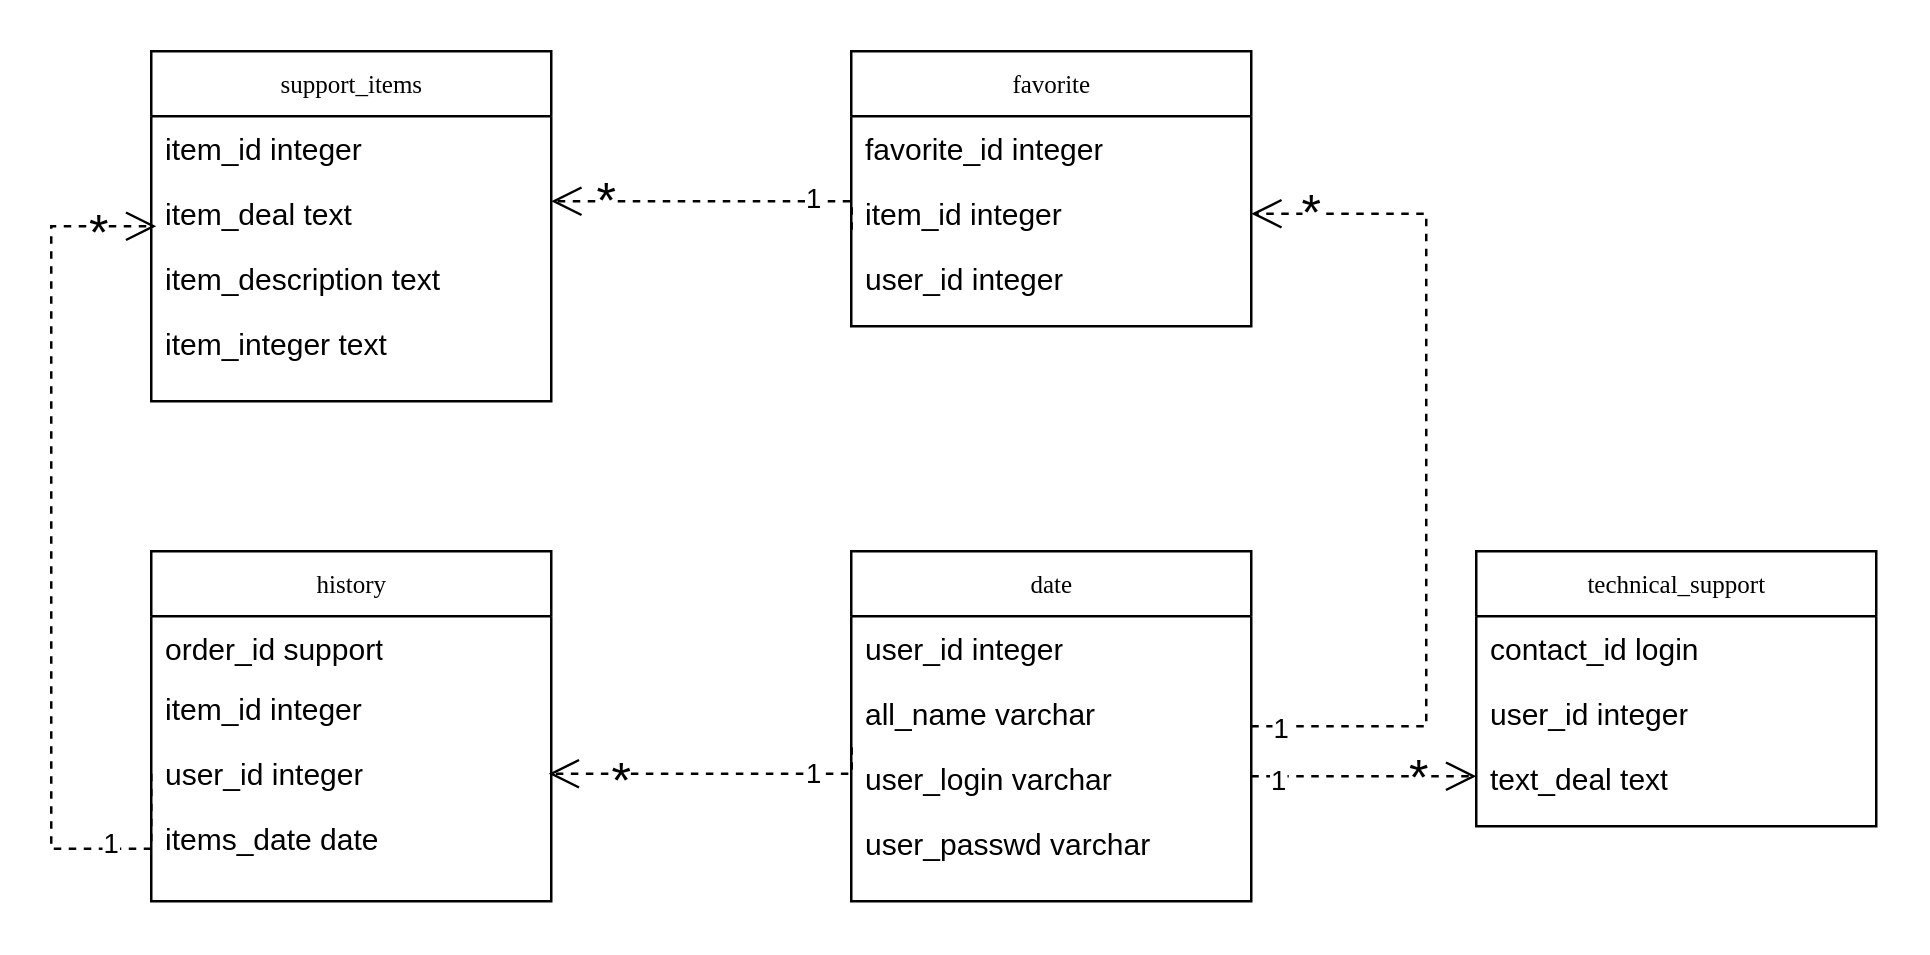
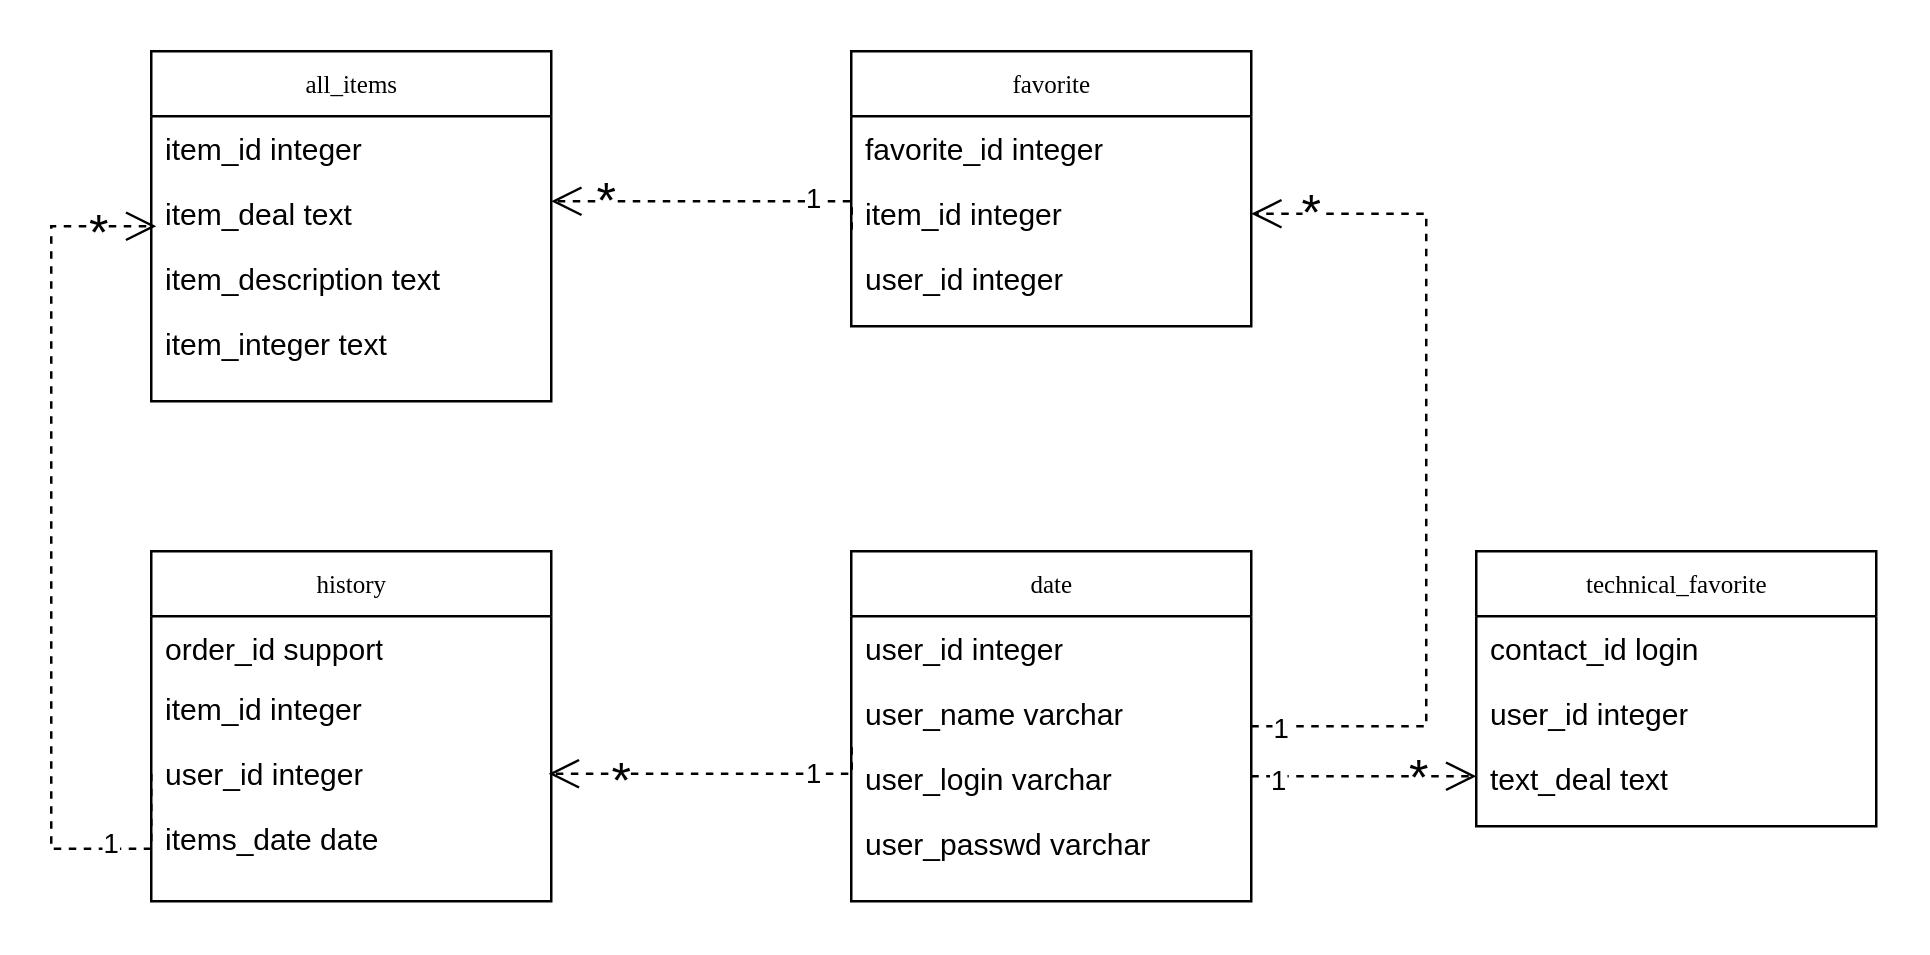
  <mxCell id="0" />
  <mxCell id="1" parent="0" />
- <mxCell id="2" value="support_items" style="swimlane;html=1;fontStyle=0;childLayout=stackLayout;horizontal=1;startSize=26;fillColor=none;horizontalStack=0;resizeParent=1;resizeLast=0;collapsible=1;marginBottom=0;swimlaneFillColor=#ffffff;rounded=0;shadow=0;comic=0;labelBackgroundColor=none;strokeWidth=1;fontFamily=Verdana;fontSize=10;align=center;" parent="1" vertex="1"><mxGeometry x="60" y="20" width="160" height="140" as="geometry" /></mxCell>
+ <mxCell id="2" value="all_items" style="swimlane;html=1;fontStyle=0;childLayout=stackLayout;horizontal=1;startSize=26;fillColor=none;horizontalStack=0;resizeParent=1;resizeLast=0;collapsible=1;marginBottom=0;swimlaneFillColor=#ffffff;rounded=0;shadow=0;comic=0;labelBackgroundColor=none;strokeWidth=1;fontFamily=Verdana;fontSize=10;align=center;" parent="1" vertex="1"><mxGeometry x="60" y="20" width="160" height="140" as="geometry" /></mxCell>
  <mxCell id="3" value="item_id integer" style="text;html=1;strokeColor=none;fillColor=none;align=left;verticalAlign=top;spacingLeft=4;spacingRight=4;whiteSpace=wrap;overflow=hidden;rotatable=0;points=[[0,0.5],[1,0.5]];portConstraint=eastwest;" parent="2" vertex="1"><mxGeometry y="26" width="160" height="26" as="geometry" /></mxCell>
  <mxCell id="4" value="item_deal text" style="text;html=1;strokeColor=none;fillColor=none;align=left;verticalAlign=top;spacingLeft=4;spacingRight=4;whiteSpace=wrap;overflow=hidden;rotatable=0;points=[[0,0.5],[1,0.5]];portConstraint=eastwest;" parent="2" vertex="1"><mxGeometry y="52" width="160" height="26" as="geometry" /></mxCell>
  <mxCell id="5" value="item_description text" style="text;html=1;strokeColor=none;fillColor=none;align=left;verticalAlign=top;spacingLeft=4;spacingRight=4;whiteSpace=wrap;overflow=hidden;rotatable=0;points=[[0,0.5],[1,0.5]];portConstraint=eastwest;" parent="2" vertex="1"><mxGeometry y="78" width="160" height="26" as="geometry" /></mxCell>
  <mxCell id="6" value="item_integer text" style="text;html=1;strokeColor=none;fillColor=none;align=left;verticalAlign=top;spacingLeft=4;spacingRight=4;whiteSpace=wrap;overflow=hidden;rotatable=0;points=[[0,0.5],[1,0.5]];portConstraint=eastwest;" vertex="1" parent="2"><mxGeometry y="104" width="160" height="26" as="geometry" /></mxCell>
  <mxCell id="7" value="history" style="swimlane;html=1;fontStyle=0;childLayout=stackLayout;horizontal=1;startSize=26;fillColor=none;horizontalStack=0;resizeParent=1;resizeLast=0;collapsible=1;marginBottom=0;swimlaneFillColor=#ffffff;rounded=0;shadow=0;comic=0;labelBackgroundColor=none;strokeWidth=1;fontFamily=Verdana;fontSize=10;align=center;" vertex="1" parent="1"><mxGeometry x="60" y="220" width="160" height="140" as="geometry" /></mxCell>
  <mxCell id="8" value="order_id support" style="text;html=1;strokeColor=none;fillColor=none;align=left;verticalAlign=top;spacingLeft=4;spacingRight=4;whiteSpace=wrap;overflow=hidden;rotatable=0;points=[[0,0.5],[1,0.5]];portConstraint=eastwest;" vertex="1" parent="7"><mxGeometry y="26" width="160" height="24" as="geometry" /></mxCell>
  <mxCell id="9" value="item_id integer" style="text;html=1;strokeColor=none;fillColor=none;align=left;verticalAlign=top;spacingLeft=4;spacingRight=4;whiteSpace=wrap;overflow=hidden;rotatable=0;points=[[0,0.5],[1,0.5]];portConstraint=eastwest;" vertex="1" parent="7"><mxGeometry y="50" width="160" height="26" as="geometry" /></mxCell>
  <mxCell id="10" value="user_id integer" style="text;html=1;strokeColor=none;fillColor=none;align=left;verticalAlign=top;spacingLeft=4;spacingRight=4;whiteSpace=wrap;overflow=hidden;rotatable=0;points=[[0,0.5],[1,0.5]];portConstraint=eastwest;" vertex="1" parent="7"><mxGeometry y="76" width="160" height="26" as="geometry" /></mxCell>
  <mxCell id="11" value="items_date date" style="text;html=1;strokeColor=none;fillColor=none;align=left;verticalAlign=top;spacingLeft=4;spacingRight=4;whiteSpace=wrap;overflow=hidden;rotatable=0;points=[[0,0.5],[1,0.5]];portConstraint=eastwest;" vertex="1" parent="7"><mxGeometry y="102" width="160" height="26" as="geometry" /></mxCell>
  <mxCell id="12" value="favorite" style="swimlane;html=1;fontStyle=0;childLayout=stackLayout;horizontal=1;startSize=26;fillColor=none;horizontalStack=0;resizeParent=1;resizeLast=0;collapsible=1;marginBottom=0;swimlaneFillColor=#ffffff;rounded=0;shadow=0;comic=0;labelBackgroundColor=none;strokeWidth=1;fontFamily=Verdana;fontSize=10;align=center;" vertex="1" parent="1"><mxGeometry x="340" y="20" width="160" height="110" as="geometry" /></mxCell>
  <mxCell id="13" value="favorite_id integer" style="text;html=1;strokeColor=none;fillColor=none;align=left;verticalAlign=top;spacingLeft=4;spacingRight=4;whiteSpace=wrap;overflow=hidden;rotatable=0;points=[[0,0.5],[1,0.5]];portConstraint=eastwest;" vertex="1" parent="12"><mxGeometry y="26" width="160" height="26" as="geometry" /></mxCell>
  <mxCell id="14" value="item_id integer" style="text;html=1;strokeColor=none;fillColor=none;align=left;verticalAlign=top;spacingLeft=4;spacingRight=4;whiteSpace=wrap;overflow=hidden;rotatable=0;points=[[0,0.5],[1,0.5]];portConstraint=eastwest;" vertex="1" parent="12"><mxGeometry y="52" width="160" height="26" as="geometry" /></mxCell>
  <mxCell id="15" value="user_id integer" style="text;html=1;strokeColor=none;fillColor=none;align=left;verticalAlign=top;spacingLeft=4;spacingRight=4;whiteSpace=wrap;overflow=hidden;rotatable=0;points=[[0,0.5],[1,0.5]];portConstraint=eastwest;" vertex="1" parent="12"><mxGeometry y="78" width="160" height="26" as="geometry" /></mxCell>
  <mxCell id="16" value="date" style="swimlane;html=1;fontStyle=0;childLayout=stackLayout;horizontal=1;startSize=26;fillColor=none;horizontalStack=0;resizeParent=1;resizeLast=0;collapsible=1;marginBottom=0;swimlaneFillColor=#ffffff;rounded=0;shadow=0;comic=0;labelBackgroundColor=none;strokeWidth=1;fontFamily=Verdana;fontSize=10;align=center;" vertex="1" parent="1"><mxGeometry x="340" y="220" width="160" height="140" as="geometry" /></mxCell>
  <mxCell id="17" value="user_id integer" style="text;html=1;strokeColor=none;fillColor=none;align=left;verticalAlign=top;spacingLeft=4;spacingRight=4;whiteSpace=wrap;overflow=hidden;rotatable=0;points=[[0,0.5],[1,0.5]];portConstraint=eastwest;" vertex="1" parent="16"><mxGeometry y="26" width="160" height="26" as="geometry" /></mxCell>
- <mxCell id="18" value="all_name varchar" style="text;html=1;strokeColor=none;fillColor=none;align=left;verticalAlign=top;spacingLeft=4;spacingRight=4;whiteSpace=wrap;overflow=hidden;rotatable=0;points=[[0,0.5],[1,0.5]];portConstraint=eastwest;" vertex="1" parent="16"><mxGeometry y="52" width="160" height="26" as="geometry" /></mxCell>
+ <mxCell id="18" value="user_name varchar" style="text;html=1;strokeColor=none;fillColor=none;align=left;verticalAlign=top;spacingLeft=4;spacingRight=4;whiteSpace=wrap;overflow=hidden;rotatable=0;points=[[0,0.5],[1,0.5]];portConstraint=eastwest;" vertex="1" parent="16"><mxGeometry y="52" width="160" height="26" as="geometry" /></mxCell>
  <mxCell id="19" value="user_login varchar" style="text;html=1;strokeColor=none;fillColor=none;align=left;verticalAlign=top;spacingLeft=4;spacingRight=4;whiteSpace=wrap;overflow=hidden;rotatable=0;points=[[0,0.5],[1,0.5]];portConstraint=eastwest;" vertex="1" parent="16"><mxGeometry y="78" width="160" height="26" as="geometry" /></mxCell>
  <mxCell id="20" value="user_passwd varchar" style="text;html=1;strokeColor=none;fillColor=none;align=left;verticalAlign=top;spacingLeft=4;spacingRight=4;whiteSpace=wrap;overflow=hidden;rotatable=0;points=[[0,0.5],[1,0.5]];portConstraint=eastwest;" vertex="1" parent="16"><mxGeometry y="104" width="160" height="26" as="geometry" /></mxCell>
- <mxCell id="21" value="technical_support" style="swimlane;html=1;fontStyle=0;childLayout=stackLayout;horizontal=1;startSize=26;fillColor=none;horizontalStack=0;resizeParent=1;resizeLast=0;collapsible=1;marginBottom=0;swimlaneFillColor=#ffffff;rounded=0;shadow=0;comic=0;labelBackgroundColor=none;strokeWidth=1;fontFamily=Verdana;fontSize=10;align=center;" vertex="1" parent="1"><mxGeometry x="590" y="220" width="160" height="110" as="geometry" /></mxCell>
+ <mxCell id="21" value="technical_favorite" style="swimlane;html=1;fontStyle=0;childLayout=stackLayout;horizontal=1;startSize=26;fillColor=none;horizontalStack=0;resizeParent=1;resizeLast=0;collapsible=1;marginBottom=0;swimlaneFillColor=#ffffff;rounded=0;shadow=0;comic=0;labelBackgroundColor=none;strokeWidth=1;fontFamily=Verdana;fontSize=10;align=center;" vertex="1" parent="1"><mxGeometry x="590" y="220" width="160" height="110" as="geometry" /></mxCell>
  <mxCell id="22" value="contact_id login" style="text;html=1;strokeColor=none;fillColor=none;align=left;verticalAlign=top;spacingLeft=4;spacingRight=4;whiteSpace=wrap;overflow=hidden;rotatable=0;points=[[0,0.5],[1,0.5]];portConstraint=eastwest;" vertex="1" parent="21"><mxGeometry y="26" width="160" height="26" as="geometry" /></mxCell>
  <mxCell id="23" value="user_id integer" style="text;html=1;strokeColor=none;fillColor=none;align=left;verticalAlign=top;spacingLeft=4;spacingRight=4;whiteSpace=wrap;overflow=hidden;rotatable=0;points=[[0,0.5],[1,0.5]];portConstraint=eastwest;" vertex="1" parent="21"><mxGeometry y="52" width="160" height="26" as="geometry" /></mxCell>
  <mxCell id="24" value="text_deal text" style="text;html=1;strokeColor=none;fillColor=none;align=left;verticalAlign=top;spacingLeft=4;spacingRight=4;whiteSpace=wrap;overflow=hidden;rotatable=0;points=[[0,0.5],[1,0.5]];portConstraint=eastwest;" vertex="1" parent="21"><mxGeometry y="78" width="160" height="26" as="geometry" /></mxCell>
  <mxCell id="25" style="edgeStyle=orthogonalEdgeStyle;rounded=0;html=1;dashed=1;labelBackgroundColor=none;startFill=0;endArrow=open;endFill=0;endSize=10;fontFamily=Verdana;fontSize=10;exitX=0;exitY=0.5;exitDx=0;exitDy=0;" edge="1" parent="1" source="10"><mxGeometry relative="1" as="geometry"><Array as="points"><mxPoint x="20" y="339" /><mxPoint x="20" y="90" /><mxPoint x="62" y="90" /></Array><mxPoint x="-50" y="260.004" as="sourcePoint" /><mxPoint x="62" y="90" as="targetPoint" /></mxGeometry></mxCell>
  <mxCell id="26" value="1" style="edgeLabel;html=1;align=center;verticalAlign=middle;resizable=0;points=[];" vertex="1" connectable="0" parent="25"><mxGeometry x="-0.74" y="-3" relative="1" as="geometry"><mxPoint as="offset" /></mxGeometry></mxCell>
  <mxCell id="27" value="&lt;font style=&quot;font-size: 20px;&quot;&gt;*&lt;/font&gt;" style="edgeLabel;html=1;align=center;verticalAlign=middle;resizable=0;points=[];" vertex="1" connectable="0" parent="25"><mxGeometry x="0.866" y="-1" relative="1" as="geometry"><mxPoint as="offset" /></mxGeometry></mxCell>
  <mxCell id="28" style="edgeStyle=orthogonalEdgeStyle;rounded=0;html=1;dashed=1;labelBackgroundColor=none;startFill=0;endArrow=open;endFill=0;endSize=10;fontFamily=Verdana;fontSize=10;exitX=0.001;exitY=0.746;exitDx=0;exitDy=0;exitPerimeter=0;" edge="1" parent="1" source="14"><mxGeometry relative="1" as="geometry"><Array as="points"><mxPoint x="330" y="80" /><mxPoint x="221" y="80" /></Array><mxPoint x="220" y="249.974" as="sourcePoint" /><mxPoint x="220" y="80" as="targetPoint" /></mxGeometry></mxCell>
  <mxCell id="29" value="&lt;font style=&quot;font-size: 20px;&quot;&gt;*&lt;/font&gt;" style="edgeLabel;html=1;align=center;verticalAlign=middle;resizable=0;points=[];" vertex="1" connectable="0" parent="28"><mxGeometry x="0.674" y="-2" relative="1" as="geometry"><mxPoint as="offset" /></mxGeometry></mxCell>
  <mxCell id="30" value="1" style="edgeLabel;html=1;align=center;verticalAlign=middle;resizable=0;points=[];" vertex="1" connectable="0" parent="28"><mxGeometry x="-0.592" y="-2" relative="1" as="geometry"><mxPoint as="offset" /></mxGeometry></mxCell>
  <mxCell id="31" style="edgeStyle=orthogonalEdgeStyle;rounded=0;html=1;dashed=1;labelBackgroundColor=none;startFill=0;endArrow=open;endFill=0;endSize=10;fontFamily=Verdana;fontSize=10;" edge="1" parent="1"><mxGeometry relative="1" as="geometry"><Array as="points"><mxPoint x="590" y="310" /></Array><mxPoint x="500" y="310.004" as="sourcePoint" /><mxPoint x="590" y="310" as="targetPoint" /></mxGeometry></mxCell>
  <mxCell id="32" value="1" style="edgeLabel;html=1;align=center;verticalAlign=middle;resizable=0;points=[];" vertex="1" connectable="0" parent="31"><mxGeometry x="-0.78" y="-1" relative="1" as="geometry"><mxPoint as="offset" /></mxGeometry></mxCell>
  <mxCell id="33" value="&lt;font style=&quot;font-size: 20px;&quot;&gt;*&lt;/font&gt;" style="edgeLabel;html=1;align=center;verticalAlign=middle;resizable=0;points=[];" vertex="1" connectable="0" parent="31"><mxGeometry x="0.458" y="1" relative="1" as="geometry"><mxPoint as="offset" /></mxGeometry></mxCell>
  <mxCell id="34" style="edgeStyle=orthogonalEdgeStyle;rounded=0;html=1;dashed=1;labelBackgroundColor=none;startFill=0;endArrow=open;endFill=0;endSize=10;fontFamily=Verdana;fontSize=10;entryX=1;entryY=0.5;entryDx=0;entryDy=0;" edge="1" parent="1" target="14"><mxGeometry relative="1" as="geometry"><Array as="points"><mxPoint x="570" y="290" /><mxPoint x="570" y="85" /></Array><mxPoint x="500" y="290.004" as="sourcePoint" /><mxPoint x="600" y="120.004" as="targetPoint" /></mxGeometry></mxCell>
  <mxCell id="35" value="&lt;font style=&quot;font-size: 20px;&quot;&gt;*&lt;/font&gt;" style="edgeLabel;html=1;align=center;verticalAlign=middle;resizable=0;points=[];" vertex="1" connectable="0" parent="34"><mxGeometry x="0.868" y="-2" relative="1" as="geometry"><mxPoint as="offset" /></mxGeometry></mxCell>
  <mxCell id="36" value="1" style="edgeLabel;html=1;align=center;verticalAlign=middle;resizable=0;points=[];" vertex="1" connectable="0" parent="34"><mxGeometry x="-0.931" relative="1" as="geometry"><mxPoint as="offset" /></mxGeometry></mxCell>
  <mxCell id="37" style="edgeStyle=orthogonalEdgeStyle;rounded=0;html=1;dashed=1;labelBackgroundColor=none;startFill=0;endArrow=open;endFill=0;endSize=10;fontFamily=Verdana;fontSize=10;exitX=0.001;exitY=0.014;exitDx=0;exitDy=0;exitPerimeter=0;" edge="1" parent="1" source="19"><mxGeometry relative="1" as="geometry"><Array as="points"><mxPoint x="340" y="309" /><mxPoint x="219" y="309" /></Array><mxPoint x="240" y="320.004" as="sourcePoint" /><mxPoint x="219" y="309" as="targetPoint" /></mxGeometry></mxCell>
  <mxCell id="38" value="&lt;font style=&quot;font-size: 20px;&quot;&gt;*&lt;/font&gt;" style="edgeLabel;html=1;align=center;verticalAlign=middle;resizable=0;points=[];" vertex="1" connectable="0" parent="37"><mxGeometry x="0.555" y="1" relative="1" as="geometry"><mxPoint as="offset" /></mxGeometry></mxCell>
  <mxCell id="39" value="1" style="edgeLabel;html=1;align=center;verticalAlign=middle;resizable=0;points=[];" vertex="1" connectable="0" parent="37"><mxGeometry x="-0.612" y="-1" relative="1" as="geometry"><mxPoint as="offset" /></mxGeometry></mxCell>
